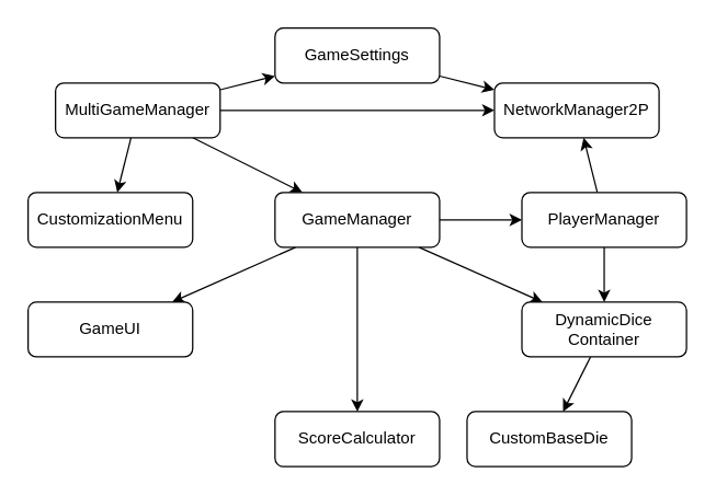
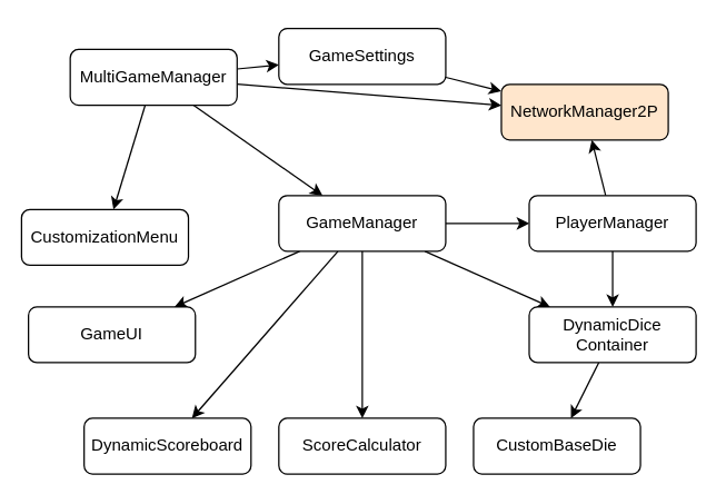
  <mxCell id="0" />
  <mxCell id="1" parent="0" />
  <mxCell id="2" style="rounded=0;orthogonalLoop=1;jettySize=auto;html=1;" edge="1" parent="1" source="6" target="13"><mxGeometry relative="1" as="geometry" /></mxCell>
  <mxCell id="3" style="rounded=0;orthogonalLoop=1;jettySize=auto;html=1;" edge="1" parent="1" source="6" target="16"><mxGeometry relative="1" as="geometry" /></mxCell>
  <mxCell id="4" style="rounded=0;orthogonalLoop=1;jettySize=auto;html=1;" edge="1" parent="1" source="6" target="15"><mxGeometry relative="1" as="geometry" /></mxCell>
  <mxCell id="5" style="rounded=0;orthogonalLoop=1;jettySize=auto;html=1;" edge="1" parent="1" source="6" target="7"><mxGeometry relative="1" as="geometry" /></mxCell>
- <mxCell id="6" value="MultiGameManager" style="rounded=1;whiteSpace=wrap;html=1;strokeWidth=1;shadow=0;textShadow=0;comic=0;backgroundOutline=0;metaEdit=0;fixDash=0;snapToPoint=0;" vertex="1" parent="1"><mxGeometry x="40" y="60" width="120" height="40" as="geometry" /></mxCell>
- <mxCell id="7" value="CustomizationMenu" style="rounded=1;whiteSpace=wrap;html=1;strokeWidth=1;shadow=0;textShadow=0;comic=0;backgroundOutline=0;metaEdit=0;fixDash=0;snapToPoint=0;" vertex="1" parent="1"><mxGeometry x="20" y="140" width="120" height="40" as="geometry" /></mxCell>
+ <mxCell id="6" value="MultiGameManager" style="rounded=1;whiteSpace=wrap;html=1;strokeWidth=1;shadow=0;textShadow=0;comic=0;backgroundOutline=0;metaEdit=0;fixDash=0;snapToPoint=0;" vertex="1" parent="1"><mxGeometry x="50" y="35" width="120" height="40" as="geometry" /></mxCell>
+ <mxCell id="7" value="CustomizationMenu" style="rounded=1;whiteSpace=wrap;html=1;strokeWidth=1;shadow=0;textShadow=0;comic=0;backgroundOutline=0;metaEdit=0;fixDash=0;snapToPoint=0;" vertex="1" parent="1"><mxGeometry x="15" y="150" width="120" height="40" as="geometry" /></mxCell>
  <mxCell id="8" style="rounded=0;orthogonalLoop=1;jettySize=auto;html=1;" edge="1" parent="1" source="13" target="24"><mxGeometry relative="1" as="geometry" /></mxCell>
  <mxCell id="9" style="rounded=0;orthogonalLoop=1;jettySize=auto;html=1;" edge="1" parent="1" source="13" target="22"><mxGeometry relative="1" as="geometry" /></mxCell>
+ <mxCell id="10" style="rounded=0;orthogonalLoop=1;jettySize=auto;html=1;" edge="1" parent="1" source="13" target="23"><mxGeometry relative="1" as="geometry" /></mxCell>
  <mxCell id="11" style="rounded=0;orthogonalLoop=1;jettySize=auto;html=1;" edge="1" parent="1" source="13" target="21"><mxGeometry relative="1" as="geometry" /></mxCell>
  <mxCell id="12" style="rounded=0;orthogonalLoop=1;jettySize=auto;html=1;" edge="1" parent="1" source="13" target="19"><mxGeometry relative="1" as="geometry" /></mxCell>
  <mxCell id="13" value="GameManager" style="rounded=1;whiteSpace=wrap;html=1;strokeWidth=1;shadow=0;textShadow=0;comic=0;backgroundOutline=0;metaEdit=0;fixDash=0;snapToPoint=0;" vertex="1" parent="1"><mxGeometry x="200" y="140" width="120" height="40" as="geometry" /></mxCell>
  <mxCell id="14" style="rounded=0;orthogonalLoop=1;jettySize=auto;html=1;" edge="1" parent="1" source="15" target="16"><mxGeometry relative="1" as="geometry" /></mxCell>
  <mxCell id="15" value="GameSettings" style="rounded=1;whiteSpace=wrap;html=1;strokeWidth=1;shadow=0;textShadow=0;comic=0;backgroundOutline=0;metaEdit=0;fixDash=0;snapToPoint=0;" vertex="1" parent="1"><mxGeometry x="200" y="20" width="120" height="40" as="geometry" /></mxCell>
- <mxCell id="16" value="NetworkManager2P" style="rounded=1;whiteSpace=wrap;html=1;strokeWidth=1;shadow=0;textShadow=0;comic=0;backgroundOutline=0;metaEdit=0;fixDash=0;snapToPoint=0;" vertex="1" parent="1"><mxGeometry x="360" y="60" width="120" height="40" as="geometry" /></mxCell>
+ <mxCell id="16" value="NetworkManager2P" style="rounded=1;whiteSpace=wrap;html=1;strokeWidth=1;shadow=0;textShadow=0;comic=0;backgroundOutline=0;metaEdit=0;fixDash=0;snapToPoint=0;fillColor=#ffe6cc;" vertex="1" parent="1"><mxGeometry x="360" y="60" width="120" height="40" as="geometry" /></mxCell>
  <mxCell id="17" style="rounded=0;orthogonalLoop=1;jettySize=auto;html=1;" edge="1" parent="1" source="19" target="21"><mxGeometry relative="1" as="geometry" /></mxCell>
  <mxCell id="18" style="rounded=0;orthogonalLoop=1;jettySize=auto;html=1;" edge="1" parent="1" source="19" target="16"><mxGeometry relative="1" as="geometry" /></mxCell>
  <mxCell id="19" value="PlayerManager" style="rounded=1;whiteSpace=wrap;html=1;strokeWidth=1;shadow=0;textShadow=0;comic=0;backgroundOutline=0;metaEdit=0;fixDash=0;snapToPoint=0;" vertex="1" parent="1"><mxGeometry x="380" y="140" width="120" height="40" as="geometry" /></mxCell>
  <mxCell id="20" style="rounded=0;orthogonalLoop=1;jettySize=auto;html=1;" edge="1" parent="1" source="21" target="25"><mxGeometry relative="1" as="geometry" /></mxCell>
  <mxCell id="21" value="&lt;div&gt;DynamicDice&lt;/div&gt;&lt;div&gt;Container&lt;br&gt;&lt;/div&gt;" style="rounded=1;whiteSpace=wrap;html=1;strokeWidth=1;shadow=0;textShadow=0;comic=0;backgroundOutline=0;metaEdit=0;fixDash=0;snapToPoint=0;" vertex="1" parent="1"><mxGeometry x="380" y="220" width="120" height="40" as="geometry" /></mxCell>
  <mxCell id="22" value="GameUI" style="rounded=1;whiteSpace=wrap;html=1;strokeWidth=1;shadow=0;textShadow=0;comic=0;backgroundOutline=0;metaEdit=0;fixDash=0;snapToPoint=0;" vertex="1" parent="1"><mxGeometry x="20" y="220" width="120" height="40" as="geometry" /></mxCell>
+ <mxCell id="23" value="DynamicScoreboard" style="rounded=1;whiteSpace=wrap;html=1;strokeWidth=1;shadow=0;textShadow=0;comic=0;backgroundOutline=0;metaEdit=0;fixDash=0;snapToPoint=0;" vertex="1" parent="1"><mxGeometry x="60" y="300" width="120" height="40" as="geometry" /></mxCell>
  <mxCell id="24" value="ScoreCalculator" style="rounded=1;whiteSpace=wrap;html=1;strokeWidth=1;shadow=0;textShadow=0;comic=0;backgroundOutline=0;metaEdit=0;fixDash=0;snapToPoint=0;" vertex="1" parent="1"><mxGeometry x="200" y="300" width="120" height="40" as="geometry" /></mxCell>
  <mxCell id="25" value="&lt;div&gt;CustomBaseDie&lt;/div&gt;" style="rounded=1;whiteSpace=wrap;html=1;strokeWidth=1;shadow=0;textShadow=0;comic=0;backgroundOutline=0;metaEdit=0;fixDash=0;snapToPoint=0;" vertex="1" parent="1"><mxGeometry x="340" y="300" width="120" height="40" as="geometry" /></mxCell>
